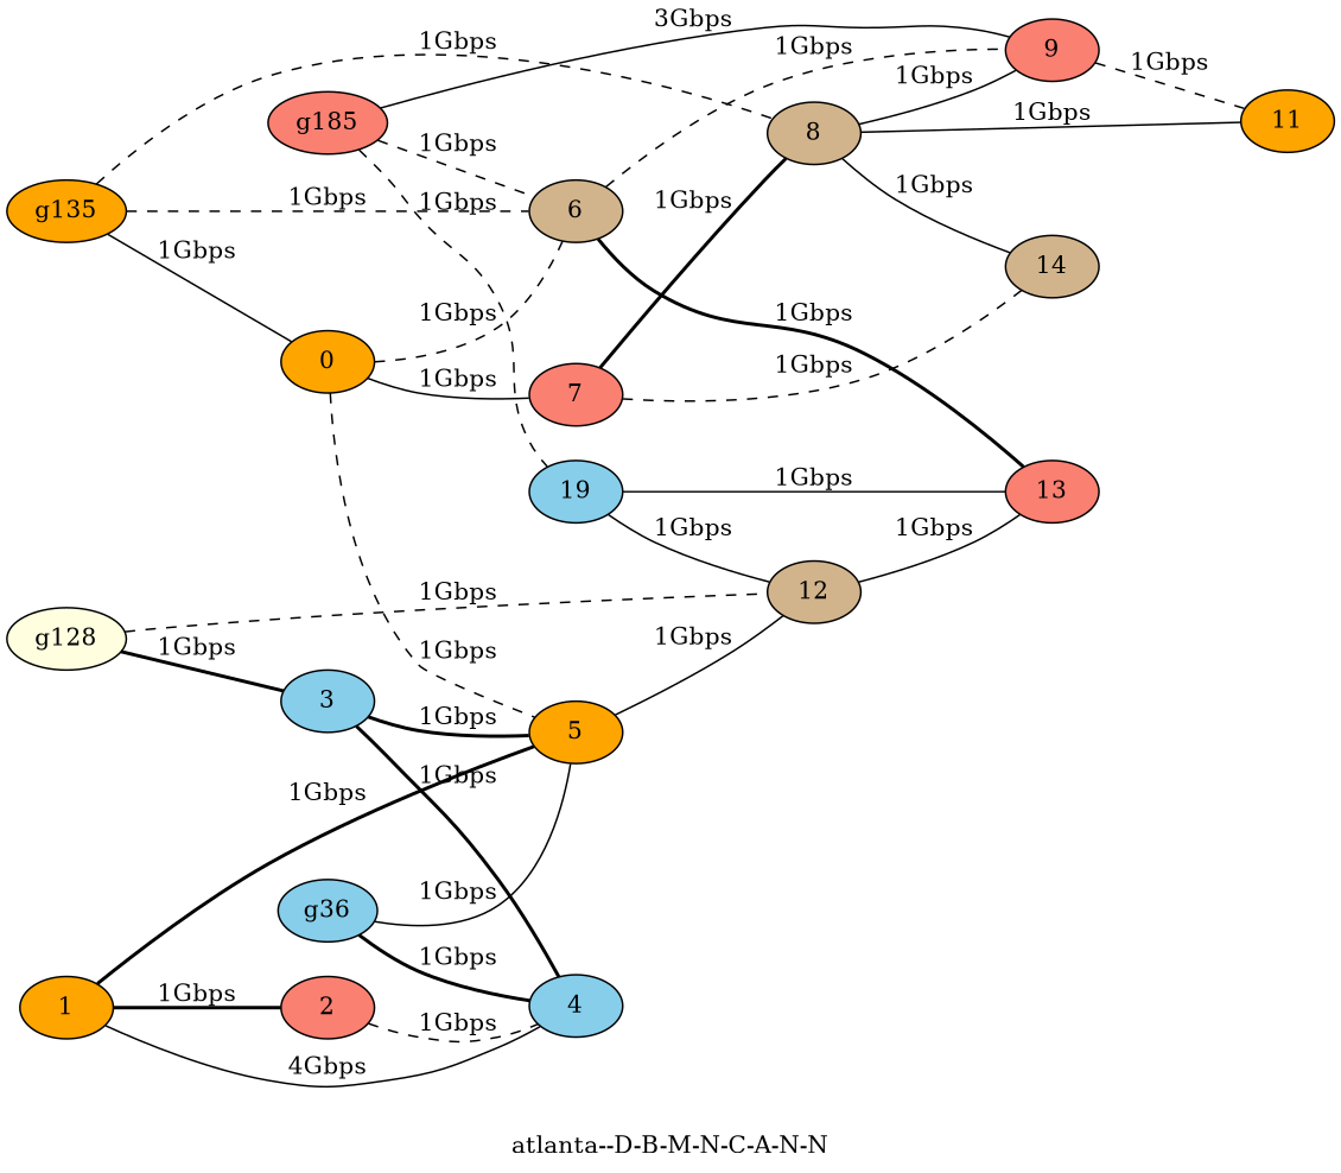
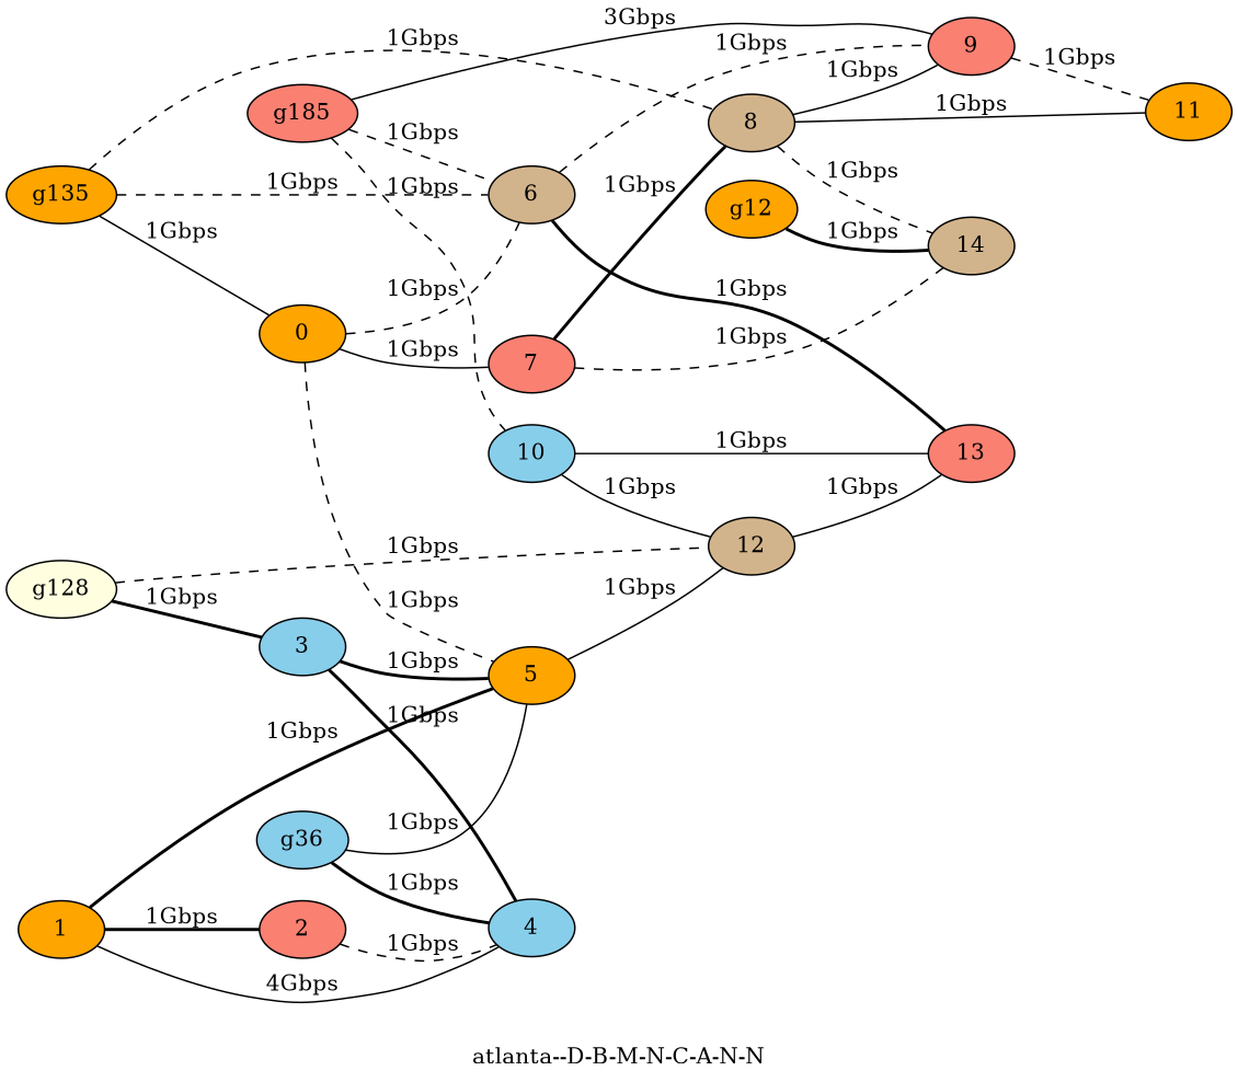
  graph {
    label="atlanta--D-B-M-N-C-A-N-N"
    rankdir=LR
    node [fillcolor=orange style=filled]
    edge [style=dashed weight=1000]
    n1 [fillcolor=lightyellow hosts=128 label=g128]
    3 [fillcolor=skyblue]
    12 [fillcolor=tan]
    5
    4 [fillcolor=skyblue]
    13 [fillcolor=salmon]
    n7 [fillcolor=salmon hosts=185 label=g185]
    6 [fillcolor=tan]
    9 [fillcolor=salmon]
-   10 [fillcolor=skyblue label=19]
+   10 [fillcolor=skyblue]
    11
+   n12 [hosts=12 label=g12]
    14 [fillcolor=tan]
    n14 [hosts=135 label=g135]
    0
    8 [fillcolor=tan]
    7 [fillcolor=salmon]
    n18 [fillcolor=skyblue hosts=36 label=g36]
    1
    2 [fillcolor=salmon]
    n1 -- 3 [label="1Gbps" style=bold]
    n1 -- 12 [label="1Gbps"]
    3 -- 5 [label="1Gbps" style=bold]
    3 -- 4 [label="1Gbps" style=bold]
    12 -- 13 [label="1Gbps" style=solid]
    5 -- 12 [label="1Gbps" style=solid]
    n7 -- 6 [label="1Gbps"]
    n7 -- 9 [label="3Gbps" style=solid]
    n7 -- 10 [label="1Gbps"]
    6 -- 13 [label="1Gbps" style=bold]
    6 -- 9 [label="1Gbps"]
    9 -- 11 [label="1Gbps"]
    10 -- 12 [label="1Gbps" style=solid]
    10 -- 13 [label="1Gbps" style=solid]
+   n12 -- 14 [label="1Gbps" style=bold]
    n14 -- 6 [label="1Gbps"]
    n14 -- 0 [label="1Gbps" style=solid]
    n14 -- 8 [label="1Gbps"]
    0 -- 5 [label="1Gbps"]
    0 -- 6 [label="1Gbps"]
    0 -- 7 [label="1Gbps" style=solid]
    8 -- 9 [label="1Gbps" style=solid]
    8 -- 11 [label="1Gbps" style=solid]
-   8 -- 14 [label="1Gbps" style=solid]
+   8 -- 14 [label="1Gbps"]
    7 -- 14 [label="1Gbps"]
    7 -- 8 [label="1Gbps" style=bold]
    n18 -- 5 [label="1Gbps" style=solid]
    n18 -- 4 [label="1Gbps" style=bold]
    1 -- 5 [label="1Gbps" style=bold]
    1 -- 4 [label="4Gbps" style=solid]
    1 -- 2 [label="1Gbps" style=bold]
    2 -- 4 [label="1Gbps"]
  }
